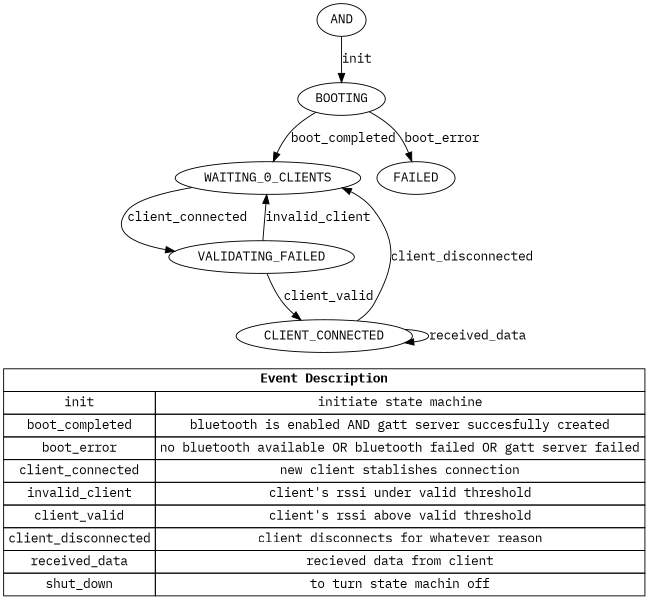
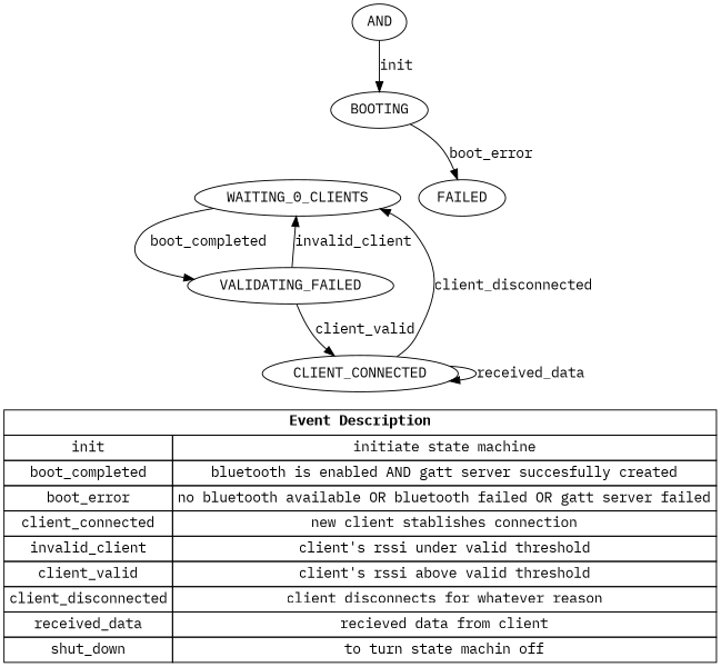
  digraph {
    fontname="IBM Plex Mono"
    node [fontname="IBM Plex Mono"]
    edge [fontname="IBM Plex Mono"]
    n1 [label=<             <TABLE BORDER="0" CELLBORDER="1" CELLSPACING="0" CELLPADDING="4">                 <TR>                     <TD COLSPAN="2"><B>Event Description</B></TD>                 </TR>                 <TR>                     <TD>init</TD>                     <TD>initiate state machine</TD>                 </TR>                 <TR>                     <TD>boot_completed</TD>                     <TD>bluetooth is enabled AND gatt server succesfully created</TD>                 </TR>                 <TR>                     <TD>boot_error</TD>                     <TD>no bluetooth available OR bluetooth failed OR gatt server failed</TD>                 </TR>                 <TR>                     <TD>client_connected</TD>                     <TD>new client stablishes connection</TD>                 </TR>                 <TR>                     <TD>invalid_client</TD>                     <TD>client's rssi under valid threshold</TD>                 </TR>                 <TR>                     <TD>client_valid</TD>                     <TD>client's rssi above valid threshold</TD>                 </TR>                 <TR>                     <TD>client_disconnected</TD>                     <TD>client disconnects for whatever reason</TD>                 </TR>                 <TR>                     <TD>received_data</TD>                     <TD>recieved data from client</TD>                 </TR>                 <TR>                     <TD>shut_down</TD>                     <TD>to turn state machin off</TD>                 </TR>             </TABLE>         > margin=0 shape=none]
    n2 [label=AND]
    n3 [label=BOOTING]
    n4 [label=WAITING_0_CLIENTS]
    n5 [label=FAILED]
    n6 [label=VALIDATING_FAILED]
    n7 [label=CLIENT_CONNECTED]
    subgraph sub_1 {
      rank=sink
      n1
    }
    n2 -> n3 [label=init]
-   n3 -> n4 [label=boot_completed]
    n3 -> n5 [label=boot_error]
-   n4 -> n6 [label=client_connected]
+   n4 -> n6 [label=boot_completed]
    n6 -> n4 [label=invalid_client]
    n6 -> n7 [label=client_valid]
    n7 -> n4 [label=client_disconnected]
    n7 -> n7 [label=received_data]
  }
